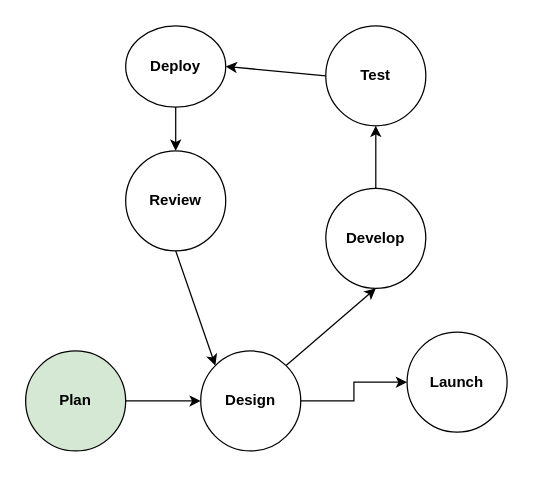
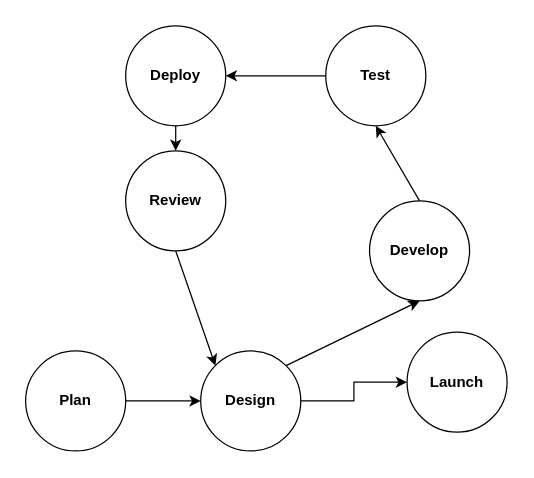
  <mxCell id="0" />
  <mxCell id="1" parent="0" />
  <mxCell id="2" style="edgeStyle=orthogonalEdgeStyle;rounded=0;orthogonalLoop=1;jettySize=auto;html=1;exitX=1;exitY=0.5;exitDx=0;exitDy=0;" edge="1" parent="1" source="3" target="6"><mxGeometry relative="1" as="geometry" /></mxCell>
- <mxCell id="3" value="Plan" style="ellipse;whiteSpace=wrap;html=1;aspect=fixed;fontStyle=1;fillColor=#d5e8d4;" vertex="1" parent="1"><mxGeometry x="20" y="280" width="80" height="80" as="geometry" /></mxCell>
+ <mxCell id="3" value="Plan" style="ellipse;whiteSpace=wrap;html=1;aspect=fixed;fontStyle=1" vertex="1" parent="1"><mxGeometry x="20" y="280" width="80" height="80" as="geometry" /></mxCell>
  <mxCell id="4" style="edgeStyle=orthogonalEdgeStyle;rounded=0;orthogonalLoop=1;jettySize=auto;html=1;exitX=1;exitY=0.5;exitDx=0;exitDy=0;entryX=0;entryY=0.5;entryDx=0;entryDy=0;" edge="1" parent="1" source="6" target="7"><mxGeometry relative="1" as="geometry" /></mxCell>
  <mxCell id="5" style="rounded=0;orthogonalLoop=1;jettySize=auto;html=1;exitX=1;exitY=0;exitDx=0;exitDy=0;entryX=0.5;entryY=1;entryDx=0;entryDy=0;" edge="1" parent="1" source="6" target="9"><mxGeometry relative="1" as="geometry" /></mxCell>
  <mxCell id="6" value="Design" style="ellipse;whiteSpace=wrap;html=1;aspect=fixed;fontStyle=1" vertex="1" parent="1"><mxGeometry x="160" y="280" width="80" height="80" as="geometry" /></mxCell>
  <mxCell id="7" value="Launch" style="ellipse;whiteSpace=wrap;html=1;aspect=fixed;fontStyle=1" vertex="1" parent="1"><mxGeometry x="325" y="265" width="80" height="80" as="geometry" /></mxCell>
  <mxCell id="8" style="edgeStyle=none;rounded=0;orthogonalLoop=1;jettySize=auto;html=1;exitX=0.5;exitY=0;exitDx=0;exitDy=0;entryX=0.5;entryY=1;entryDx=0;entryDy=0;" edge="1" parent="1" source="9" target="11"><mxGeometry relative="1" as="geometry" /></mxCell>
- <mxCell id="9" value="Develop" style="ellipse;whiteSpace=wrap;html=1;aspect=fixed;fontStyle=1" vertex="1" parent="1"><mxGeometry x="260" y="150" width="80" height="80" as="geometry" /></mxCell>
+ <mxCell id="9" value="Develop" style="ellipse;whiteSpace=wrap;html=1;aspect=fixed;fontStyle=1" vertex="1" parent="1"><mxGeometry x="295" y="160" width="80" height="80" as="geometry" /></mxCell>
  <mxCell id="10" style="edgeStyle=none;rounded=0;orthogonalLoop=1;jettySize=auto;html=1;exitX=0;exitY=0.5;exitDx=0;exitDy=0;entryX=1;entryY=0.5;entryDx=0;entryDy=0;" edge="1" parent="1" source="11" target="13"><mxGeometry relative="1" as="geometry" /></mxCell>
  <mxCell id="11" value="Test" style="ellipse;whiteSpace=wrap;html=1;aspect=fixed;fontStyle=1" vertex="1" parent="1"><mxGeometry x="260" y="20" width="80" height="80" as="geometry" /></mxCell>
  <mxCell id="12" style="edgeStyle=none;rounded=0;orthogonalLoop=1;jettySize=auto;html=1;exitX=0.5;exitY=1;exitDx=0;exitDy=0;entryX=0.5;entryY=0;entryDx=0;entryDy=0;" edge="1" parent="1" source="13" target="15"><mxGeometry relative="1" as="geometry" /></mxCell>
- <mxCell id="13" value="Deploy" style="ellipse;whiteSpace=wrap;html=1;aspect=fixed;fontStyle=1" vertex="1" parent="1"><mxGeometry x="100" y="20" width="80" height="65" as="geometry" /></mxCell>
+ <mxCell id="13" value="Deploy" style="ellipse;whiteSpace=wrap;html=1;aspect=fixed;fontStyle=1" vertex="1" parent="1"><mxGeometry x="100" y="20" width="80" height="80" as="geometry" /></mxCell>
  <mxCell id="14" style="edgeStyle=none;rounded=0;orthogonalLoop=1;jettySize=auto;html=1;exitX=0.5;exitY=1;exitDx=0;exitDy=0;entryX=0;entryY=0;entryDx=0;entryDy=0;" edge="1" parent="1" source="15" target="6"><mxGeometry relative="1" as="geometry" /></mxCell>
  <mxCell id="15" value="Review" style="ellipse;whiteSpace=wrap;html=1;aspect=fixed;fontStyle=1" vertex="1" parent="1"><mxGeometry x="100" y="120" width="80" height="80" as="geometry" /></mxCell>
